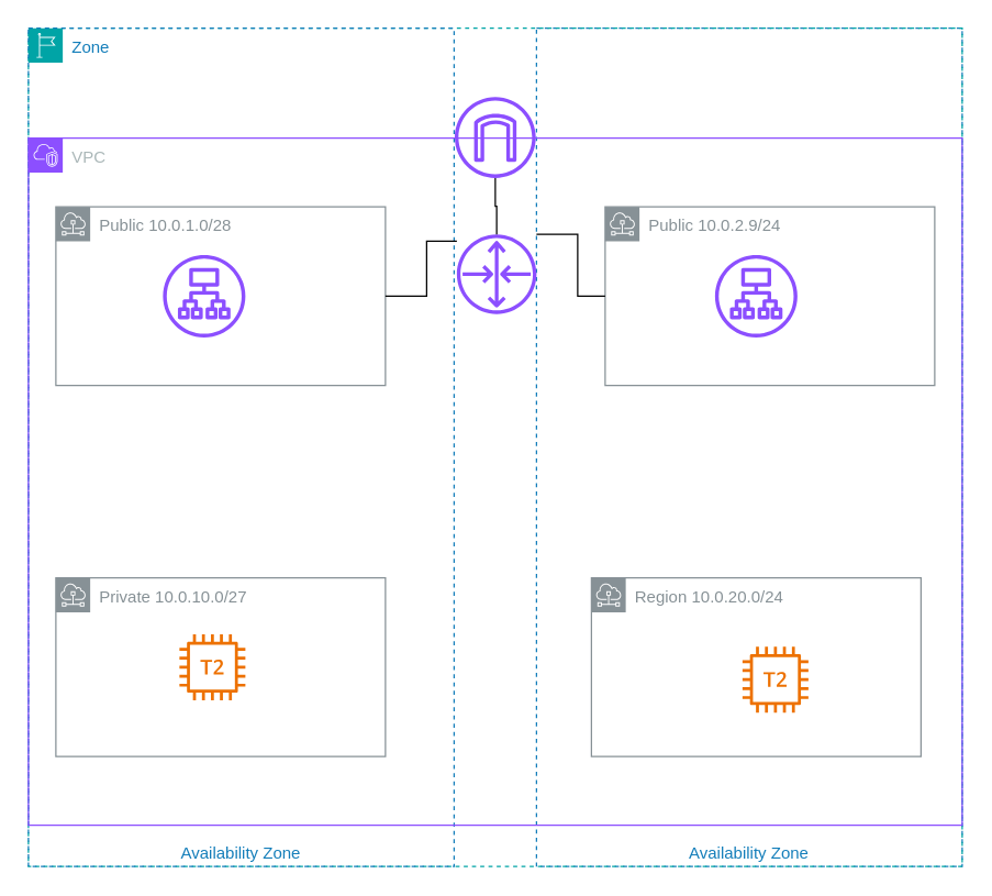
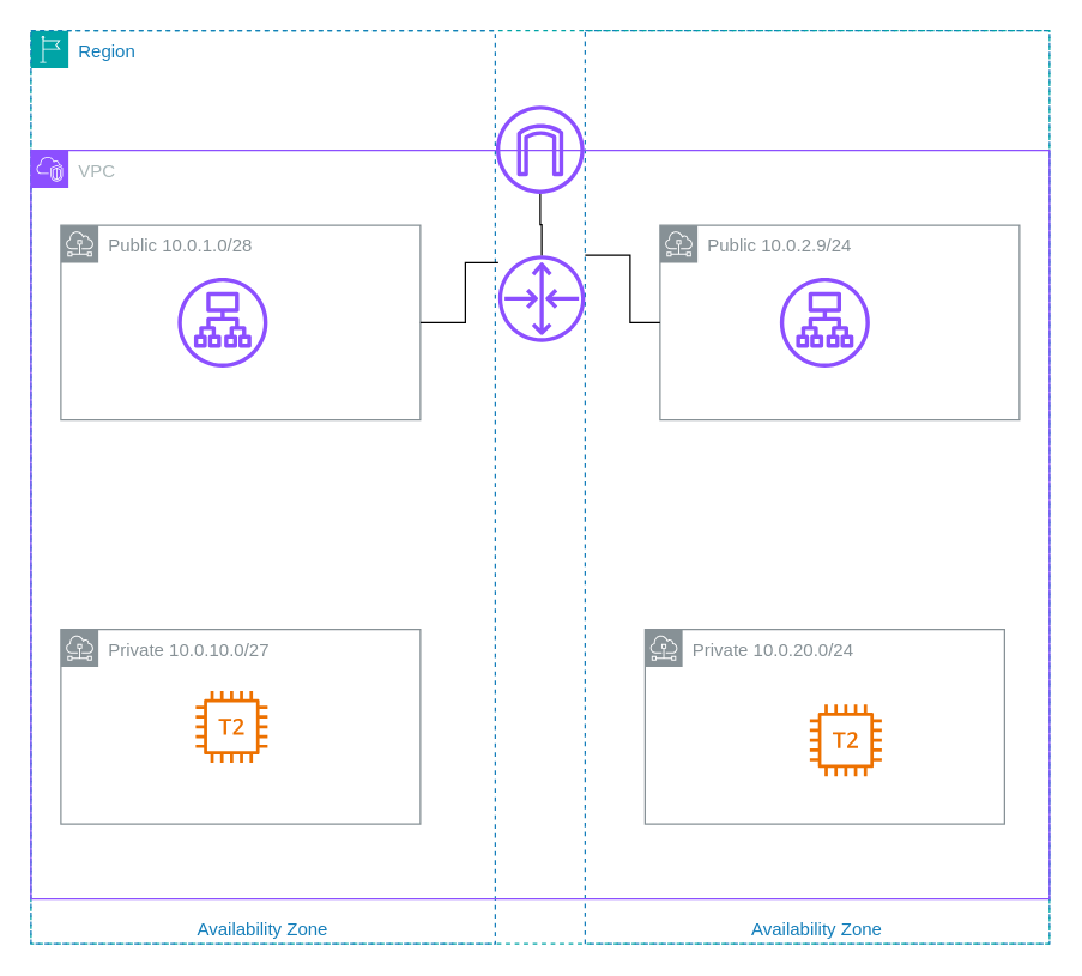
  <mxCell id="0" />
  <mxCell id="1" parent="0" />
  <mxCell id="2" value="Availability Zone" style="fillColor=none;strokeColor=#147EBA;dashed=1;verticalAlign=bottom;fontStyle=0;fontColor=#147EBA;whiteSpace=wrap;html=1;" vertex="1" parent="1"><mxGeometry x="390" y="20" width="310" height="610" as="geometry" /></mxCell>
  <mxCell id="3" value="" style="sketch=0;outlineConnect=0;fontColor=#232F3E;gradientColor=none;fillColor=#ED7100;strokeColor=none;dashed=0;verticalLabelPosition=bottom;verticalAlign=top;align=center;html=1;fontSize=12;fontStyle=0;aspect=fixed;pointerEvents=1;shape=mxgraph.aws4.t2_instance;" vertex="1" parent="1"><mxGeometry x="540" y="470" width="48" height="48" as="geometry" /></mxCell>
- <mxCell id="4" value="Zone" style="points=[[0,0],[0.25,0],[0.5,0],[0.75,0],[1,0],[1,0.25],[1,0.5],[1,0.75],[1,1],[0.75,1],[0.5,1],[0.25,1],[0,1],[0,0.75],[0,0.5],[0,0.25]];outlineConnect=0;gradientColor=none;html=1;whiteSpace=wrap;fontSize=12;fontStyle=0;container=1;pointerEvents=0;collapsible=0;recursiveResize=0;shape=mxgraph.aws4.group;grIcon=mxgraph.aws4.group_region;strokeColor=#00A4A6;fillColor=none;verticalAlign=top;align=left;spacingLeft=30;fontColor=#147EBA;dashed=1;" vertex="1" parent="1"><mxGeometry x="20" y="20" width="680" height="610" as="geometry" /></mxCell>
+ <mxCell id="4" value="Region" style="points=[[0,0],[0.25,0],[0.5,0],[0.75,0],[1,0],[1,0.25],[1,0.5],[1,0.75],[1,1],[0.75,1],[0.5,1],[0.25,1],[0,1],[0,0.75],[0,0.5],[0,0.25]];outlineConnect=0;gradientColor=none;html=1;whiteSpace=wrap;fontSize=12;fontStyle=0;container=1;pointerEvents=0;collapsible=0;recursiveResize=0;shape=mxgraph.aws4.group;grIcon=mxgraph.aws4.group_region;strokeColor=#00A4A6;fillColor=none;verticalAlign=top;align=left;spacingLeft=30;fontColor=#147EBA;dashed=1;" vertex="1" parent="1"><mxGeometry x="20" y="20" width="680" height="610" as="geometry" /></mxCell>
  <mxCell id="5" value="Availability Zone" style="fillColor=none;strokeColor=#147EBA;dashed=1;verticalAlign=bottom;fontStyle=0;fontColor=#147EBA;whiteSpace=wrap;html=1;" vertex="1" parent="4"><mxGeometry width="310" height="610" as="geometry" /></mxCell>
  <mxCell id="6" value="VPC" style="points=[[0,0],[0.25,0],[0.5,0],[0.75,0],[1,0],[1,0.25],[1,0.5],[1,0.75],[1,1],[0.75,1],[0.5,1],[0.25,1],[0,1],[0,0.75],[0,0.5],[0,0.25]];outlineConnect=0;gradientColor=none;html=1;whiteSpace=wrap;fontSize=12;fontStyle=0;container=1;pointerEvents=0;collapsible=0;recursiveResize=0;shape=mxgraph.aws4.group;grIcon=mxgraph.aws4.group_vpc2;strokeColor=#8C4FFF;fillColor=none;verticalAlign=top;align=left;spacingLeft=30;fontColor=#AAB7B8;dashed=0;" vertex="1" parent="4"><mxGeometry y="80" width="680" height="500" as="geometry" /></mxCell>
  <mxCell id="7" value="" style="sketch=0;outlineConnect=0;fontColor=#232F3E;gradientColor=none;fillColor=#8C4FFF;strokeColor=none;dashed=0;verticalLabelPosition=bottom;verticalAlign=top;align=center;html=1;fontSize=12;fontStyle=0;aspect=fixed;pointerEvents=1;shape=mxgraph.aws4.router;" vertex="1" parent="6"><mxGeometry x="312" y="70" width="58" height="58" as="geometry" /></mxCell>
  <mxCell id="8" value="Public 10.0.2.9/24" style="sketch=0;outlineConnect=0;gradientColor=none;html=1;whiteSpace=wrap;fontSize=12;fontStyle=0;shape=mxgraph.aws4.group;grIcon=mxgraph.aws4.group_subnet;strokeColor=#879196;fillColor=none;verticalAlign=top;align=left;spacingLeft=30;fontColor=#879196;dashed=0;" vertex="1" parent="6"><mxGeometry x="420" y="50" width="240" height="130" as="geometry" /></mxCell>
  <mxCell id="9" style="edgeStyle=orthogonalEdgeStyle;rounded=0;orthogonalLoop=1;jettySize=auto;html=1;endArrow=none;endFill=1;startFill=0;" edge="1" parent="6" source="7" target="8"><mxGeometry relative="1" as="geometry"><Array as="points"><mxPoint x="400" y="70" /><mxPoint x="400" y="115" /></Array></mxGeometry></mxCell>
  <mxCell id="10" value="" style="sketch=0;outlineConnect=0;fontColor=#232F3E;gradientColor=none;fillColor=#8C4FFF;strokeColor=none;dashed=0;verticalLabelPosition=bottom;verticalAlign=top;align=center;html=1;fontSize=12;fontStyle=0;aspect=fixed;pointerEvents=1;shape=mxgraph.aws4.application_load_balancer;" vertex="1" parent="6"><mxGeometry x="500" y="85" width="60" height="60" as="geometry" /></mxCell>
  <mxCell id="11" value="" style="sketch=0;outlineConnect=0;fontColor=#232F3E;gradientColor=none;fillColor=#8C4FFF;strokeColor=none;dashed=0;verticalLabelPosition=bottom;verticalAlign=top;align=center;html=1;fontSize=12;fontStyle=0;aspect=fixed;pointerEvents=1;shape=mxgraph.aws4.internet_gateway;" vertex="1" parent="4"><mxGeometry x="310.5" y="50" width="59" height="59" as="geometry" /></mxCell>
  <mxCell id="12" style="edgeStyle=orthogonalEdgeStyle;rounded=0;orthogonalLoop=1;jettySize=auto;html=1;endArrow=none;startFill=0;" edge="1" parent="4" source="11" target="7"><mxGeometry relative="1" as="geometry" /></mxCell>
  <mxCell id="13" value="Public 10.0.1.0/28" style="sketch=0;outlineConnect=0;gradientColor=none;html=1;whiteSpace=wrap;fontSize=12;fontStyle=0;shape=mxgraph.aws4.group;grIcon=mxgraph.aws4.group_subnet;strokeColor=#879196;fillColor=none;verticalAlign=top;align=left;spacingLeft=30;fontColor=#879196;dashed=0;" vertex="1" parent="4"><mxGeometry x="20" y="130" width="240" height="130" as="geometry" /></mxCell>
  <mxCell id="14" style="edgeStyle=orthogonalEdgeStyle;rounded=0;orthogonalLoop=1;jettySize=auto;html=1;endArrow=none;startFill=0;" edge="1" parent="4" source="7" target="13"><mxGeometry relative="1" as="geometry"><Array as="points"><mxPoint x="290" y="155" /><mxPoint x="290" y="195" /></Array></mxGeometry></mxCell>
  <mxCell id="15" value="Private 10.0.10.0/27" style="sketch=0;outlineConnect=0;gradientColor=none;html=1;whiteSpace=wrap;fontSize=12;fontStyle=0;shape=mxgraph.aws4.group;grIcon=mxgraph.aws4.group_subnet;strokeColor=#879196;fillColor=none;verticalAlign=top;align=left;spacingLeft=30;fontColor=#879196;dashed=0;" vertex="1" parent="4"><mxGeometry x="20" y="400" width="240" height="130" as="geometry" /></mxCell>
  <mxCell id="16" value="" style="sketch=0;outlineConnect=0;fontColor=#232F3E;gradientColor=none;fillColor=#ED7100;strokeColor=none;dashed=0;verticalLabelPosition=bottom;verticalAlign=top;align=center;html=1;fontSize=12;fontStyle=0;aspect=fixed;pointerEvents=1;shape=mxgraph.aws4.t2_instance;" vertex="1" parent="4"><mxGeometry x="110" y="441" width="48" height="48" as="geometry" /></mxCell>
  <mxCell id="17" value="" style="sketch=0;outlineConnect=0;fontColor=#232F3E;gradientColor=none;fillColor=#8C4FFF;strokeColor=none;dashed=0;verticalLabelPosition=bottom;verticalAlign=top;align=center;html=1;fontSize=12;fontStyle=0;aspect=fixed;pointerEvents=1;shape=mxgraph.aws4.application_load_balancer;" vertex="1" parent="4"><mxGeometry x="98" y="165" width="60" height="60" as="geometry" /></mxCell>
- <mxCell id="18" value="Region 10.0.20.0/24" style="sketch=0;outlineConnect=0;gradientColor=none;html=1;whiteSpace=wrap;fontSize=12;fontStyle=0;shape=mxgraph.aws4.group;grIcon=mxgraph.aws4.group_subnet;strokeColor=#879196;fillColor=none;verticalAlign=top;align=left;spacingLeft=30;fontColor=#879196;dashed=0;" vertex="1" parent="1"><mxGeometry x="430" y="420" width="240" height="130" as="geometry" /></mxCell>
+ <mxCell id="18" value="Private 10.0.20.0/24" style="sketch=0;outlineConnect=0;gradientColor=none;html=1;whiteSpace=wrap;fontSize=12;fontStyle=0;shape=mxgraph.aws4.group;grIcon=mxgraph.aws4.group_subnet;strokeColor=#879196;fillColor=none;verticalAlign=top;align=left;spacingLeft=30;fontColor=#879196;dashed=0;" vertex="1" parent="1"><mxGeometry x="430" y="420" width="240" height="130" as="geometry" /></mxCell>
